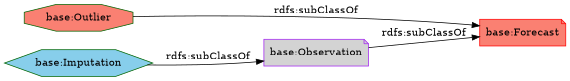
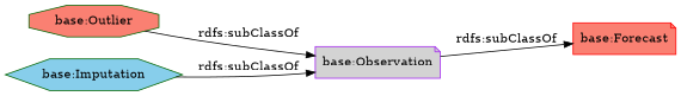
  digraph {
    rankdir=LR
    node [color=darkgreen fillcolor=salmon shape=note style=filled]
    "base:Outlier" [shape=octagon]
    "base:Observation" [color=purple fillcolor=lightgrey]
    "base:Forecast" [color=red]
    "base:Imputation" [fillcolor=skyblue shape=hexagon]
-   "base:Outlier" -> "base:Forecast" [label="rdfs:subClassOf"]
+   "base:Outlier" -> "base:Observation" [label="rdfs:subClassOf"]
    "base:Observation" -> "base:Forecast" [label="rdfs:subClassOf"]
    "base:Imputation" -> "base:Observation" [label="rdfs:subClassOf"]
  }
